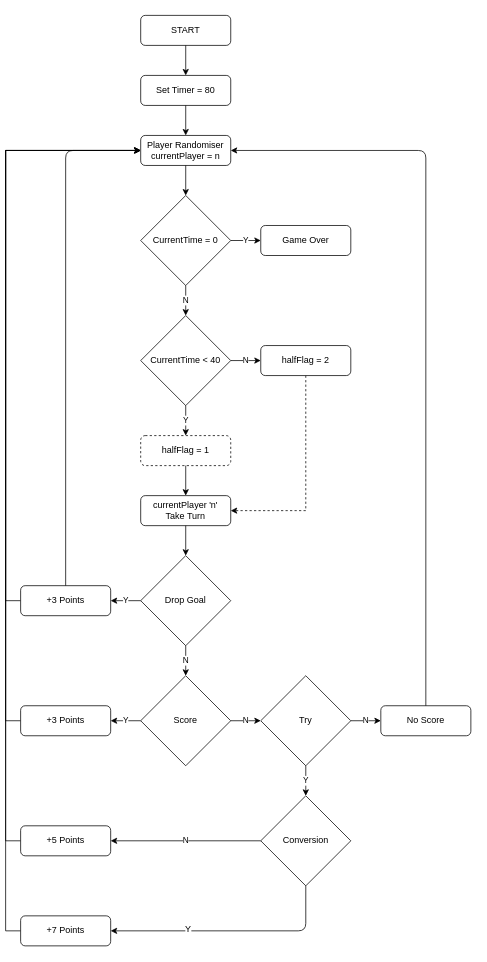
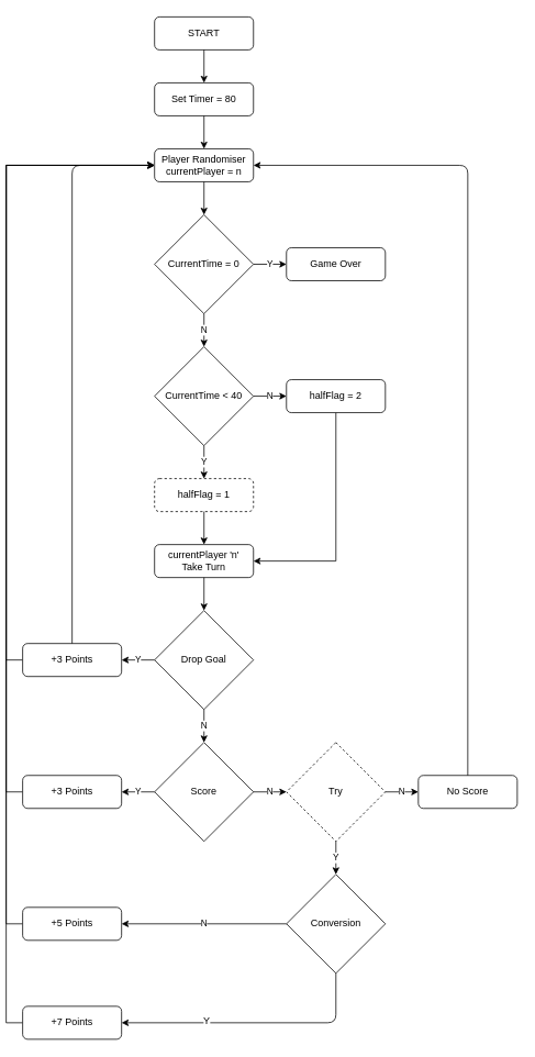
  <mxCell id="0" />
  <mxCell id="1" parent="0" />
  <mxCell id="2" value="START" style="rounded=1;whiteSpace=wrap;html=1;" vertex="1" parent="1"><mxGeometry x="180" y="20" width="120" height="40" as="geometry" /></mxCell>
  <mxCell id="3" value="Set Timer = 80" style="rounded=1;whiteSpace=wrap;html=1;" vertex="1" parent="1"><mxGeometry x="180" width="120" height="40" as="geometry" y="100" /></mxCell>
  <mxCell id="4" value="Player Randomiser&lt;br&gt;currentPlayer = n" style="rounded=1;whiteSpace=wrap;html=1;" vertex="1" parent="1"><mxGeometry x="180" y="180" width="120" height="40" as="geometry" /></mxCell>
  <mxCell id="5" value="CurrentTime = 0" style="rhombus;whiteSpace=wrap;html=1;" vertex="1" parent="1"><mxGeometry x="180" y="260" width="120" height="120" as="geometry" /></mxCell>
  <mxCell id="6" value="Game Over" style="rounded=1;whiteSpace=wrap;html=1;" vertex="1" parent="1"><mxGeometry x="340" y="300" width="120" height="40" as="geometry" /></mxCell>
  <mxCell id="7" value="Y" style="endArrow=classic;html=1;exitX=1;exitY=0.5;exitDx=0;exitDy=0;entryX=0;entryY=0.5;entryDx=0;entryDy=0;jumpStyle=arc;" edge="1" parent="1" source="5" target="6"><mxGeometry width="50" height="50" relative="1" as="geometry"><mxPoint x="290" y="340" as="sourcePoint" /><mxPoint x="340" y="290" as="targetPoint" /></mxGeometry></mxCell>
  <mxCell id="8" value="" style="endArrow=classic;html=1;exitX=0.5;exitY=1;exitDx=0;exitDy=0;entryX=0.5;entryY=0;entryDx=0;entryDy=0;" edge="1" parent="1" source="3" target="4"><mxGeometry width="50" height="50" relative="1" as="geometry"><mxPoint x="410" y="190" as="sourcePoint" /><mxPoint x="460" y="140" as="targetPoint" /></mxGeometry></mxCell>
  <mxCell id="9" value="" style="endArrow=classic;html=1;exitX=0.5;exitY=1;exitDx=0;exitDy=0;entryX=0.5;entryY=0;entryDx=0;entryDy=0;" edge="1" parent="1" source="2" target="3"><mxGeometry width="50" height="50" relative="1" as="geometry"><mxPoint x="430" y="170" as="sourcePoint" /><mxPoint x="480" y="120" as="targetPoint" /></mxGeometry></mxCell>
  <mxCell id="10" value="currentPlayer 'n'&lt;br&gt;Take Turn" style="rounded=1;whiteSpace=wrap;html=1;" vertex="1" parent="1"><mxGeometry x="180" y="660" width="120" height="40" as="geometry" /></mxCell>
  <mxCell id="11" value="CurrentTime &amp;lt; 40" style="rhombus;whiteSpace=wrap;html=1;" vertex="1" parent="1"><mxGeometry x="180" y="420" width="120" height="120" as="geometry" /></mxCell>
  <mxCell id="12" value="N" style="endArrow=classic;html=1;entryX=0.5;entryY=0;entryDx=0;entryDy=0;exitX=0.5;exitY=1;exitDx=0;exitDy=0;" edge="1" parent="1" source="5" target="11"><mxGeometry width="50" height="50" relative="1" as="geometry"><mxPoint x="40" y="410" as="sourcePoint" /><mxPoint x="90" y="360" as="targetPoint" /></mxGeometry></mxCell>
  <mxCell id="13" value="halfFlag = 1" style="rounded=1;whiteSpace=wrap;html=1;dashed=1;" vertex="1" parent="1"><mxGeometry x="180" y="580" width="120" height="40" as="geometry" /></mxCell>
- <mxCell id="14" style="edgeStyle=orthogonalEdgeStyle;rounded=0;jumpStyle=arc;orthogonalLoop=1;jettySize=auto;html=1;exitX=0.5;exitY=1;exitDx=0;exitDy=0;entryX=1;entryY=0.5;entryDx=0;entryDy=0;dashed=1;" edge="1" parent="1" source="15" target="10"><mxGeometry relative="1" as="geometry" /></mxCell>
+ <mxCell id="14" style="edgeStyle=orthogonalEdgeStyle;rounded=0;jumpStyle=arc;orthogonalLoop=1;jettySize=auto;html=1;exitX=0.5;exitY=1;exitDx=0;exitDy=0;entryX=1;entryY=0.5;entryDx=0;entryDy=0;" edge="1" parent="1" source="15" target="10"><mxGeometry relative="1" as="geometry" /></mxCell>
  <mxCell id="15" value="halfFlag = 2" style="rounded=1;whiteSpace=wrap;html=1;" vertex="1" parent="1"><mxGeometry x="340" y="460" width="120" height="40" as="geometry" /></mxCell>
  <mxCell id="16" value="N" style="endArrow=classic;html=1;jumpStyle=arc;exitX=1;exitY=0.5;exitDx=0;exitDy=0;entryX=0;entryY=0.5;entryDx=0;entryDy=0;" edge="1" parent="1" source="11" target="15"><mxGeometry width="50" height="50" relative="1" as="geometry"><mxPoint x="410" y="600" as="sourcePoint" /><mxPoint x="460" y="550" as="targetPoint" /></mxGeometry></mxCell>
  <mxCell id="17" value="Y" style="endArrow=classic;html=1;entryX=0.5;entryY=0;entryDx=0;entryDy=0;exitX=0.5;exitY=1;exitDx=0;exitDy=0;" edge="1" parent="1" source="11" target="13"><mxGeometry width="50" height="50" relative="1" as="geometry"><mxPoint x="100" y="530" as="sourcePoint" /><mxPoint x="150" y="480" as="targetPoint" /></mxGeometry></mxCell>
  <mxCell id="18" value="" style="endArrow=classic;html=1;jumpStyle=arc;exitX=0.5;exitY=1;exitDx=0;exitDy=0;entryX=0.5;entryY=0;entryDx=0;entryDy=0;" edge="1" parent="1" source="13" target="10"><mxGeometry width="50" height="50" relative="1" as="geometry"><mxPoint x="430" y="670" as="sourcePoint" /><mxPoint x="480" y="620" as="targetPoint" /></mxGeometry></mxCell>
  <mxCell id="19" value="Drop Goal" style="rhombus;whiteSpace=wrap;html=1;" vertex="1" parent="1"><mxGeometry x="180" y="740" width="120" height="120" as="geometry" /></mxCell>
  <mxCell id="20" value="Score" style="rhombus;whiteSpace=wrap;html=1;" vertex="1" parent="1"><mxGeometry x="180" y="900" width="120" height="120" as="geometry" /></mxCell>
- <mxCell id="21" value="Try" style="rhombus;whiteSpace=wrap;html=1;" vertex="1" parent="1"><mxGeometry x="340" y="900" width="120" height="120" as="geometry" /></mxCell>
+ <mxCell id="21" value="Try" style="rhombus;whiteSpace=wrap;html=1;dashed=1;" vertex="1" parent="1"><mxGeometry x="340" y="900" width="120" height="120" as="geometry" /></mxCell>
  <mxCell id="22" value="Conversion" style="rhombus;whiteSpace=wrap;html=1;" vertex="1" parent="1"><mxGeometry x="340" y="1060" width="120" height="120" as="geometry" /></mxCell>
  <mxCell id="23" style="edgeStyle=orthogonalEdgeStyle;rounded=0;jumpStyle=arc;orthogonalLoop=1;jettySize=auto;html=1;exitX=0;exitY=0.5;exitDx=0;exitDy=0;entryX=0;entryY=0.5;entryDx=0;entryDy=0;" edge="1" parent="1" source="24" target="4"><mxGeometry relative="1" as="geometry" /></mxCell>
  <mxCell id="24" value="+3 Points" style="rounded=1;whiteSpace=wrap;html=1;" vertex="1" parent="1"><mxGeometry x="20" y="780" width="120" height="40" as="geometry" /></mxCell>
  <mxCell id="25" style="edgeStyle=orthogonalEdgeStyle;rounded=0;jumpStyle=arc;orthogonalLoop=1;jettySize=auto;html=1;exitX=0;exitY=0.5;exitDx=0;exitDy=0;entryX=0;entryY=0.5;entryDx=0;entryDy=0;" edge="1" parent="1" source="26" target="4"><mxGeometry relative="1" as="geometry" /></mxCell>
  <mxCell id="26" value="+3 Points" style="rounded=1;whiteSpace=wrap;html=1;" vertex="1" parent="1"><mxGeometry x="20" y="940" width="120" height="40" as="geometry" /></mxCell>
  <mxCell id="27" value="N" style="endArrow=classic;html=1;exitX=1;exitY=0.5;exitDx=0;exitDy=0;entryX=0;entryY=0.5;entryDx=0;entryDy=0;" edge="1" parent="1" source="20" target="21"><mxGeometry width="50" height="50" relative="1" as="geometry"><mxPoint x="160" y="1150" as="sourcePoint" /><mxPoint x="210" y="1100" as="targetPoint" /></mxGeometry></mxCell>
  <mxCell id="28" value="No Score" style="rounded=1;whiteSpace=wrap;html=1;" vertex="1" parent="1"><mxGeometry x="500" y="940" width="120" height="40" as="geometry" /></mxCell>
  <mxCell id="29" value="N" style="endArrow=classic;html=1;exitX=1;exitY=0.5;exitDx=0;exitDy=0;entryX=0;entryY=0.5;entryDx=0;entryDy=0;" edge="1" parent="1" source="21" target="28"><mxGeometry width="50" height="50" relative="1" as="geometry"><mxPoint x="540" y="1090" as="sourcePoint" /><mxPoint x="590" y="1040" as="targetPoint" /></mxGeometry></mxCell>
  <mxCell id="30" value="Y" style="endArrow=classic;html=1;entryX=1;entryY=0.5;entryDx=0;entryDy=0;exitX=0;exitY=0.5;exitDx=0;exitDy=0;" edge="1" parent="1" source="20" target="26"><mxGeometry width="50" height="50" relative="1" as="geometry"><mxPoint x="50" y="1100" as="sourcePoint" /><mxPoint x="100" y="1050" as="targetPoint" /></mxGeometry></mxCell>
  <mxCell id="31" value="Y" style="endArrow=classic;html=1;entryX=1;entryY=0.5;entryDx=0;entryDy=0;exitX=0;exitY=0.5;exitDx=0;exitDy=0;" edge="1" parent="1" source="19" target="24"><mxGeometry width="50" height="50" relative="1" as="geometry"><mxPoint x="80" y="1120" as="sourcePoint" /><mxPoint x="130" y="1070" as="targetPoint" /></mxGeometry></mxCell>
  <mxCell id="32" value="N" style="endArrow=classic;html=1;exitX=0.5;exitY=1;exitDx=0;exitDy=0;entryX=0.5;entryY=0;entryDx=0;entryDy=0;" edge="1" parent="1" source="19" target="20"><mxGeometry width="50" height="50" relative="1" as="geometry"><mxPoint x="260" y="1130" as="sourcePoint" /><mxPoint x="310" y="1080" as="targetPoint" /></mxGeometry></mxCell>
  <mxCell id="33" value="" style="endArrow=classic;html=1;exitX=0.5;exitY=1;exitDx=0;exitDy=0;entryX=0.5;entryY=0;entryDx=0;entryDy=0;" edge="1" parent="1" source="10" target="19"><mxGeometry width="50" height="50" relative="1" as="geometry"><mxPoint x="160" y="1140" as="sourcePoint" /><mxPoint x="330" y="740" as="targetPoint" /></mxGeometry></mxCell>
  <mxCell id="34" value="Y" style="endArrow=classic;html=1;entryX=0.5;entryY=0;entryDx=0;entryDy=0;exitX=0.5;exitY=1;exitDx=0;exitDy=0;" edge="1" parent="1" source="21" target="22"><mxGeometry width="50" height="50" relative="1" as="geometry"><mxPoint x="50" y="1140" as="sourcePoint" /><mxPoint x="100" y="1090" as="targetPoint" /></mxGeometry></mxCell>
  <mxCell id="35" style="edgeStyle=orthogonalEdgeStyle;rounded=0;jumpStyle=arc;orthogonalLoop=1;jettySize=auto;html=1;exitX=0;exitY=0.5;exitDx=0;exitDy=0;entryX=0;entryY=0.5;entryDx=0;entryDy=0;" edge="1" parent="1" source="36" target="4"><mxGeometry relative="1" as="geometry"><mxPoint x="120" y="250" as="targetPoint" /></mxGeometry></mxCell>
  <mxCell id="36" value="+5 Points" style="rounded=1;whiteSpace=wrap;html=1;" vertex="1" parent="1"><mxGeometry x="20" y="1100" width="120" height="40" as="geometry" /></mxCell>
  <mxCell id="37" style="edgeStyle=orthogonalEdgeStyle;rounded=0;jumpStyle=arc;orthogonalLoop=1;jettySize=auto;html=1;exitX=0;exitY=0.5;exitDx=0;exitDy=0;entryX=0;entryY=0.5;entryDx=0;entryDy=0;" edge="1" parent="1" source="38" target="4"><mxGeometry relative="1" as="geometry"><mxPoint x="120" y="590" as="targetPoint" /></mxGeometry></mxCell>
  <mxCell id="38" value="+7 Points" style="rounded=1;whiteSpace=wrap;html=1;" vertex="1" parent="1"><mxGeometry x="20" y="1220" width="120" height="40" as="geometry" /></mxCell>
  <mxCell id="39" value="N" style="endArrow=classic;html=1;exitX=0;exitY=0.5;exitDx=0;exitDy=0;entryX=1;entryY=0.5;entryDx=0;entryDy=0;" edge="1" parent="1" source="22" target="36"><mxGeometry width="50" height="50" relative="1" as="geometry"><mxPoint x="-50" y="1060" as="sourcePoint" /><mxPoint x="0" y="1010" as="targetPoint" /></mxGeometry></mxCell>
  <mxCell id="40" value="" style="endArrow=classic;html=1;entryX=1;entryY=0.5;entryDx=0;entryDy=0;exitX=0.5;exitY=1;exitDx=0;exitDy=0;" edge="1" parent="1" source="22" target="38"><mxGeometry width="50" height="50" relative="1" as="geometry"><mxPoint x="390" y="1240" as="sourcePoint" /><mxPoint x="610" y="1080" as="targetPoint" /><Array as="points"><mxPoint x="400" y="1240" /></Array></mxGeometry></mxCell>
  <mxCell id="41" value="Y" style="text;html=1;align=center;verticalAlign=middle;resizable=0;points=[];labelBackgroundColor=#ffffff;" vertex="1" connectable="0" parent="40"><mxGeometry x="0.36" y="-3" relative="1" as="geometry"><mxPoint as="offset" /></mxGeometry></mxCell>
  <mxCell id="42" value="" style="endArrow=classic;html=1;entryX=0.5;entryY=0;entryDx=0;entryDy=0;exitX=0.5;exitY=1;exitDx=0;exitDy=0;" edge="1" parent="1" source="4" target="5"><mxGeometry width="50" height="50" relative="1" as="geometry"><mxPoint x="50" y="230" as="sourcePoint" /><mxPoint x="100" y="180" as="targetPoint" /></mxGeometry></mxCell>
  <mxCell id="43" value="" style="endArrow=classic;html=1;exitX=0.5;exitY=0;exitDx=0;exitDy=0;entryX=1;entryY=0.5;entryDx=0;entryDy=0;" edge="1" parent="1" source="28" target="4"><mxGeometry width="50" height="50" relative="1" as="geometry"><mxPoint x="540" y="640" as="sourcePoint" /><mxPoint x="590" y="590" as="targetPoint" /><Array as="points"><mxPoint x="560" y="200" /></Array></mxGeometry></mxCell>
  <mxCell id="44" value="" style="endArrow=classic;html=1;exitX=0.5;exitY=0;exitDx=0;exitDy=0;entryX=0;entryY=0.5;entryDx=0;entryDy=0;jumpStyle=arc;" edge="1" parent="1" source="24" target="4"><mxGeometry width="50" height="50" relative="1" as="geometry"><mxPoint x="-40" y="500" as="sourcePoint" /><mxPoint x="10" y="450" as="targetPoint" /><Array as="points"><mxPoint x="80" y="200" /></Array></mxGeometry></mxCell>
